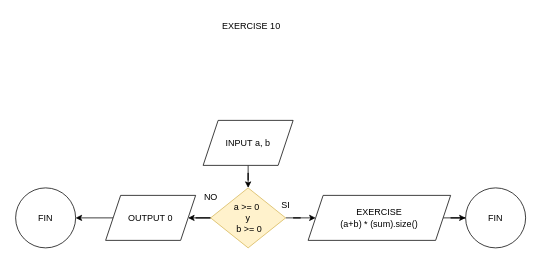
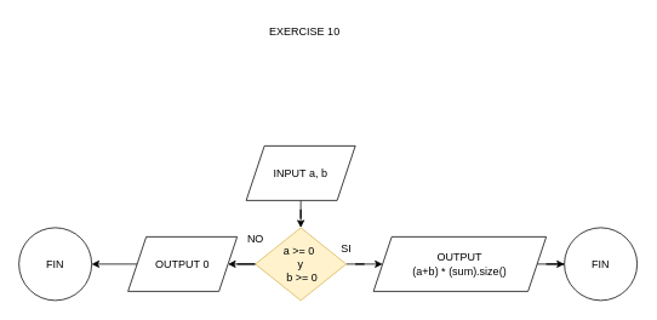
  <mxCell id="0" />
  <mxCell id="1" parent="0" />
  <mxCell id="2" value="EXERCISE 10" style="text;html=1;align=center;verticalAlign=middle;resizable=0;points=[];autosize=1;strokeColor=none;fillColor=none;" parent="1" vertex="1"><mxGeometry x="283.5" width="100" height="30" as="geometry" y="20" /></mxCell>
  <mxCell id="3" value="" style="edgeStyle=orthogonalEdgeStyle;rounded=0;orthogonalLoop=1;jettySize=auto;html=1;" edge="1" parent="1" source="4" target="7"><mxGeometry relative="1" as="geometry" /></mxCell>
  <mxCell id="4" value="INPUT a, b" style="shape=parallelogram;perimeter=parallelogramPerimeter;whiteSpace=wrap;html=1;fixedSize=1;" vertex="1" parent="1"><mxGeometry x="270" y="160" width="120" height="60" as="geometry" /></mxCell>
  <mxCell id="5" value="" style="edgeStyle=orthogonalEdgeStyle;rounded=0;orthogonalLoop=1;jettySize=auto;html=1;" edge="1" parent="1" source="7" target="10"><mxGeometry relative="1" as="geometry" /></mxCell>
  <mxCell id="6" value="" style="edgeStyle=orthogonalEdgeStyle;rounded=0;orthogonalLoop=1;jettySize=auto;html=1;" edge="1" parent="1" source="7" target="13"><mxGeometry relative="1" as="geometry" /></mxCell>
  <mxCell id="7" value="a &amp;gt;= 0&amp;nbsp;&lt;div&gt;y&lt;/div&gt;&lt;div&gt;&amp;nbsp;b &amp;gt;= 0&lt;/div&gt;" style="rhombus;whiteSpace=wrap;html=1;fillColor=#fff2cc;strokeColor=#d6b656;" vertex="1" parent="1"><mxGeometry x="280" y="250" width="100" height="80" as="geometry" /></mxCell>
  <mxCell id="8" value="SI" style="text;html=1;align=center;verticalAlign=middle;resizable=0;points=[];autosize=1;strokeColor=none;fillColor=none;" vertex="1" parent="1"><mxGeometry x="365" y="258" width="30" height="30" as="geometry" /></mxCell>
  <mxCell id="9" value="" style="edgeStyle=orthogonalEdgeStyle;rounded=0;orthogonalLoop=1;jettySize=auto;html=1;" edge="1" parent="1" source="10" target="11"><mxGeometry relative="1" as="geometry" /></mxCell>
- <mxCell id="10" value="EXERCISE&lt;div&gt;(a+b) * (sum).size()&lt;/div&gt;" style="shape=parallelogram;perimeter=parallelogramPerimeter;whiteSpace=wrap;html=1;fixedSize=1;" vertex="1" parent="1"><mxGeometry x="410" y="260" width="190" height="60" as="geometry" /></mxCell>
+ <mxCell id="10" value="OUTPUT&lt;div&gt;(a+b) * (sum).size()&lt;/div&gt;" style="shape=parallelogram;perimeter=parallelogramPerimeter;whiteSpace=wrap;html=1;fixedSize=1;" vertex="1" parent="1"><mxGeometry x="410" y="260" width="190" height="60" as="geometry" /></mxCell>
  <mxCell id="11" value="FIN" style="ellipse;whiteSpace=wrap;html=1;" vertex="1" parent="1"><mxGeometry x="620" y="250" width="80" height="80" as="geometry" /></mxCell>
  <mxCell id="12" value="" style="edgeStyle=orthogonalEdgeStyle;rounded=0;orthogonalLoop=1;jettySize=auto;html=1;" edge="1" parent="1" source="13" target="15"><mxGeometry relative="1" as="geometry" /></mxCell>
  <mxCell id="13" value="OUTPUT&amp;nbsp;&lt;span style=&quot;background-color: initial;&quot;&gt;0&lt;/span&gt;" style="shape=parallelogram;perimeter=parallelogramPerimeter;whiteSpace=wrap;html=1;fixedSize=1;" vertex="1" parent="1"><mxGeometry x="140" y="260" width="120" height="60" as="geometry" /></mxCell>
  <mxCell id="14" value="NO" style="text;html=1;align=center;verticalAlign=middle;resizable=0;points=[];autosize=1;strokeColor=none;fillColor=none;" vertex="1" parent="1"><mxGeometry x="260" y="248" width="40" height="30" as="geometry" /></mxCell>
  <mxCell id="15" value="FIN" style="ellipse;whiteSpace=wrap;html=1;" vertex="1" parent="1"><mxGeometry x="20" y="250" width="80" height="80" as="geometry" /></mxCell>
